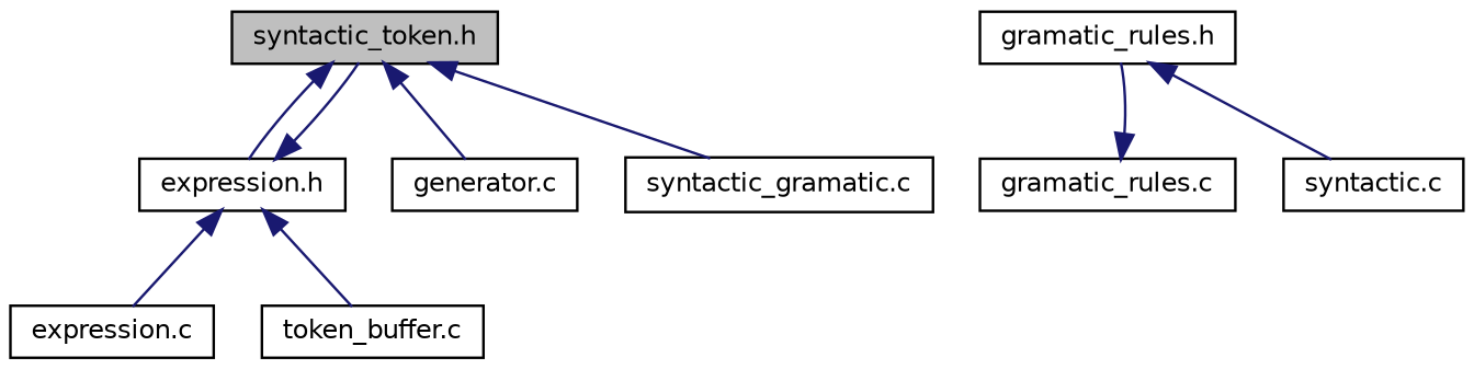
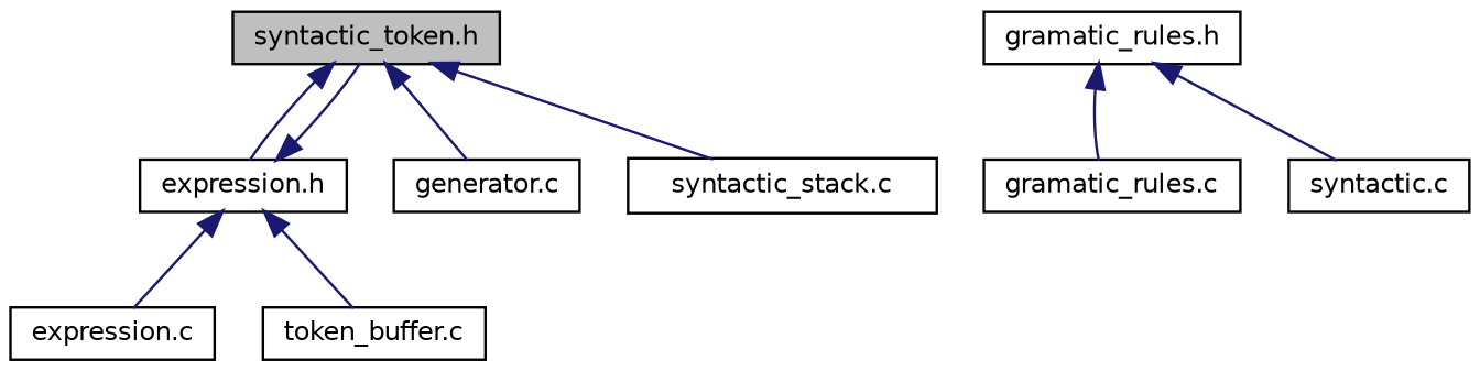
  digraph {
    node [color=black fillcolor=white fontname=Helvetica fontsize=10 shape=record style=filled]
    edge [color=midnightblue dir=back fontname=Helvetica fontsize=10 labelfontname=Helvetica labelfontsize=10 style=solid]
    n1 [fillcolor=grey75 fontcolor=black height=0.2 label="syntactic_token.h" width=0.4]
    n2 [height=0.2 label="expression.h" width=0.4]
    n3 [height=0.2 label="generator.c" width=0.4]
-   n4 [height=0.2 label="syntactic_gramatic.c" width=0.4]
+   n4 [height=0.2 label="syntactic_stack.c" width=0.4]
    n5 [height=0.2 label="expression.c" width=0.4]
    n6 [height=0.2 label="token_buffer.c" width=0.4]
    n7 [height=0.2 label="gramatic_rules.h" width=0.4]
    n8 [height=0.2 label="gramatic_rules.c" width=0.4]
    n9 [height=0.2 label="syntactic.c" width=0.4]
    n1 -> n2
    n1 -> n3
    n1 -> n4
    n2 -> n1
    n2 -> n5
    n2 -> n6
-   n8 -> n7
+   n7 -> n8
    n7 -> n9
  }
